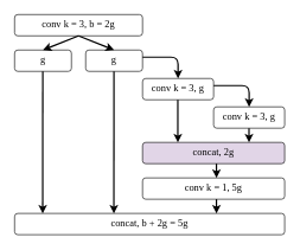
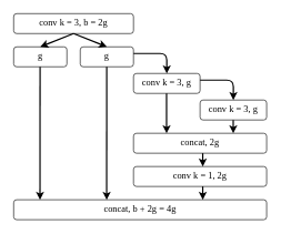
  <mxCell id="0" />
  <mxCell id="1" parent="0" />
  <mxCell id="2" value="&lt;font style=&quot;font-size: 14px&quot;&gt;conv k = 3, b = 2g&lt;/font&gt;" style="rounded=1;whiteSpace=wrap;html=1;verticalAlign=middle;fontFamily=Times New Roman;" parent="1" vertex="1"><mxGeometry x="20" y="20" width="180" height="30" as="geometry" /></mxCell>
  <mxCell id="3" value="&lt;font style=&quot;font-size: 14px&quot;&gt;g&lt;/font&gt;" style="rounded=1;whiteSpace=wrap;html=1;verticalAlign=middle;fontFamily=Times New Roman;" parent="1" vertex="1"><mxGeometry x="20" y="70" width="80" height="30" as="geometry" /></mxCell>
  <mxCell id="4" value="&lt;font style=&quot;font-size: 14px&quot;&gt;g&lt;/font&gt;" style="rounded=1;whiteSpace=wrap;html=1;verticalAlign=middle;fontFamily=Times New Roman;" parent="1" vertex="1"><mxGeometry x="120" y="70" width="80" height="30" as="geometry" /></mxCell>
  <mxCell id="5" value="&lt;font style=&quot;font-size: 14px&quot;&gt;conv k = 3, g&lt;/font&gt;" style="rounded=1;whiteSpace=wrap;html=1;verticalAlign=middle;fontFamily=Times New Roman;" parent="1" vertex="1"><mxGeometry x="200" y="110" width="100" height="30" as="geometry" /></mxCell>
  <mxCell id="6" value="&lt;font style=&quot;font-size: 14px&quot;&gt;conv k = 3, g&lt;/font&gt;" style="rounded=1;whiteSpace=wrap;html=1;verticalAlign=middle;fontFamily=Times New Roman;" parent="1" vertex="1"><mxGeometry x="300" y="150" width="100" height="30" as="geometry" /></mxCell>
- <mxCell id="7" value="&lt;font style=&quot;font-size: 14px&quot;&gt;concat, 2g&lt;/font&gt;" style="rounded=1;whiteSpace=wrap;html=1;verticalAlign=middle;fontFamily=Times New Roman;fillColor=#e1d5e7;" parent="1" vertex="1"><mxGeometry x="200" y="200" width="200" height="30" as="geometry" /></mxCell>
- <mxCell id="8" value="&lt;font style=&quot;font-size: 14px&quot;&gt;conv k = 1, 5g&lt;/font&gt;" style="rounded=1;whiteSpace=wrap;html=1;verticalAlign=middle;fontFamily=Times New Roman;" parent="1" vertex="1"><mxGeometry x="200" y="250" width="200" height="30" as="geometry" /></mxCell>
- <mxCell id="9" value="&lt;font style=&quot;font-size: 14px&quot;&gt;concat, b + 2g = 5g&lt;/font&gt;" style="rounded=1;whiteSpace=wrap;html=1;verticalAlign=middle;fontFamily=Times New Roman;" parent="1" vertex="1"><mxGeometry x="20" y="300" width="380" height="30" as="geometry" /></mxCell>
+ <mxCell id="7" value="&lt;font style=&quot;font-size: 14px&quot;&gt;concat, 2g&lt;/font&gt;" style="rounded=1;whiteSpace=wrap;html=1;verticalAlign=middle;fontFamily=Times New Roman;" parent="1" vertex="1"><mxGeometry x="200" y="200" width="200" height="30" as="geometry" /></mxCell>
+ <mxCell id="8" value="&lt;font style=&quot;font-size: 14px&quot;&gt;conv k = 1, 2g&lt;/font&gt;" style="rounded=1;whiteSpace=wrap;html=1;verticalAlign=middle;fontFamily=Times New Roman;" parent="1" vertex="1"><mxGeometry x="200" y="250" width="200" height="30" as="geometry" /></mxCell>
+ <mxCell id="9" value="&lt;font style=&quot;font-size: 14px&quot;&gt;concat, b + 2g = 4g&lt;/font&gt;" style="rounded=1;whiteSpace=wrap;html=1;verticalAlign=middle;fontFamily=Times New Roman;" parent="1" vertex="1"><mxGeometry x="20" y="300" width="380" height="30" as="geometry" /></mxCell>
  <mxCell id="10" value="" style="endArrow=classic;html=1;strokeWidth=2;entryX=0.104;entryY=0;entryDx=0;entryDy=0;entryPerimeter=0;verticalAlign=middle;fontFamily=Times New Roman;" parent="1" target="9" edge="1"><mxGeometry width="50" height="50" relative="1" as="geometry"><mxPoint x="59.66" y="100" as="sourcePoint" /><mxPoint x="59.66" y="180" as="targetPoint" /></mxGeometry></mxCell>
  <mxCell id="11" value="" style="endArrow=classic;html=1;strokeWidth=2;entryX=0.104;entryY=0;entryDx=0;entryDy=0;entryPerimeter=0;verticalAlign=middle;fontFamily=Times New Roman;" parent="1" edge="1"><mxGeometry width="50" height="50" relative="1" as="geometry"><mxPoint x="159.8" y="100" as="sourcePoint" /><mxPoint x="159.66" y="300" as="targetPoint" /></mxGeometry></mxCell>
  <mxCell id="12" value="" style="endArrow=classic;html=1;strokeWidth=2;verticalAlign=middle;fontFamily=Times New Roman;" parent="1" edge="1"><mxGeometry width="50" height="50" relative="1" as="geometry"><mxPoint x="110" y="50" as="sourcePoint" /><mxPoint x="160" y="70" as="targetPoint" /></mxGeometry></mxCell>
  <mxCell id="13" value="" style="endArrow=classic;html=1;strokeWidth=2;entryX=0.5;entryY=0;entryDx=0;entryDy=0;verticalAlign=middle;fontFamily=Times New Roman;" parent="1" target="3" edge="1"><mxGeometry width="50" height="50" relative="1" as="geometry"><mxPoint x="110" y="50" as="sourcePoint" /><mxPoint x="70" y="70" as="targetPoint" /></mxGeometry></mxCell>
  <mxCell id="14" value="" style="endArrow=classic;html=1;strokeWidth=2;verticalAlign=middle;fontFamily=Times New Roman;" parent="1" edge="1"><mxGeometry width="50" height="50" relative="1" as="geometry"><mxPoint x="249.66" y="140" as="sourcePoint" /><mxPoint x="249.66" y="200" as="targetPoint" /></mxGeometry></mxCell>
  <mxCell id="15" value="" style="edgeStyle=segmentEdgeStyle;endArrow=classic;html=1;strokeWidth=2;entryX=0.5;entryY=0;entryDx=0;entryDy=0;verticalAlign=middle;fontFamily=Times New Roman;" parent="1" target="5" edge="1"><mxGeometry width="50" height="50" relative="1" as="geometry"><mxPoint x="200" y="80" as="sourcePoint" /><mxPoint x="250" y="100" as="targetPoint" /><Array as="points"><mxPoint x="250" y="80" /></Array></mxGeometry></mxCell>
  <mxCell id="16" value="" style="edgeStyle=segmentEdgeStyle;endArrow=classic;html=1;strokeWidth=2;entryX=0.5;entryY=0;entryDx=0;entryDy=0;verticalAlign=middle;fontFamily=Times New Roman;" parent="1" edge="1"><mxGeometry width="50" height="50" relative="1" as="geometry"><mxPoint x="300" y="120" as="sourcePoint" /><mxPoint x="350" y="150" as="targetPoint" /><Array as="points"><mxPoint x="350" y="120" /></Array></mxGeometry></mxCell>
  <mxCell id="17" value="" style="endArrow=classic;html=1;strokeWidth=2;verticalAlign=middle;fontFamily=Times New Roman;" parent="1" edge="1"><mxGeometry width="50" height="50" relative="1" as="geometry"><mxPoint x="349.8" y="180" as="sourcePoint" /><mxPoint x="349.8" y="200" as="targetPoint" /></mxGeometry></mxCell>
  <mxCell id="18" value="" style="endArrow=classic;html=1;strokeWidth=2;verticalAlign=middle;fontFamily=Times New Roman;" parent="1" edge="1"><mxGeometry width="50" height="50" relative="1" as="geometry"><mxPoint x="304" y="230" as="sourcePoint" /><mxPoint x="304" y="250" as="targetPoint" /></mxGeometry></mxCell>
  <mxCell id="19" value="" style="endArrow=classic;html=1;strokeWidth=2;verticalAlign=middle;fontFamily=Times New Roman;" parent="1" edge="1"><mxGeometry width="50" height="50" relative="1" as="geometry"><mxPoint x="304" y="280" as="sourcePoint" /><mxPoint x="304" y="300" as="targetPoint" /></mxGeometry></mxCell>
